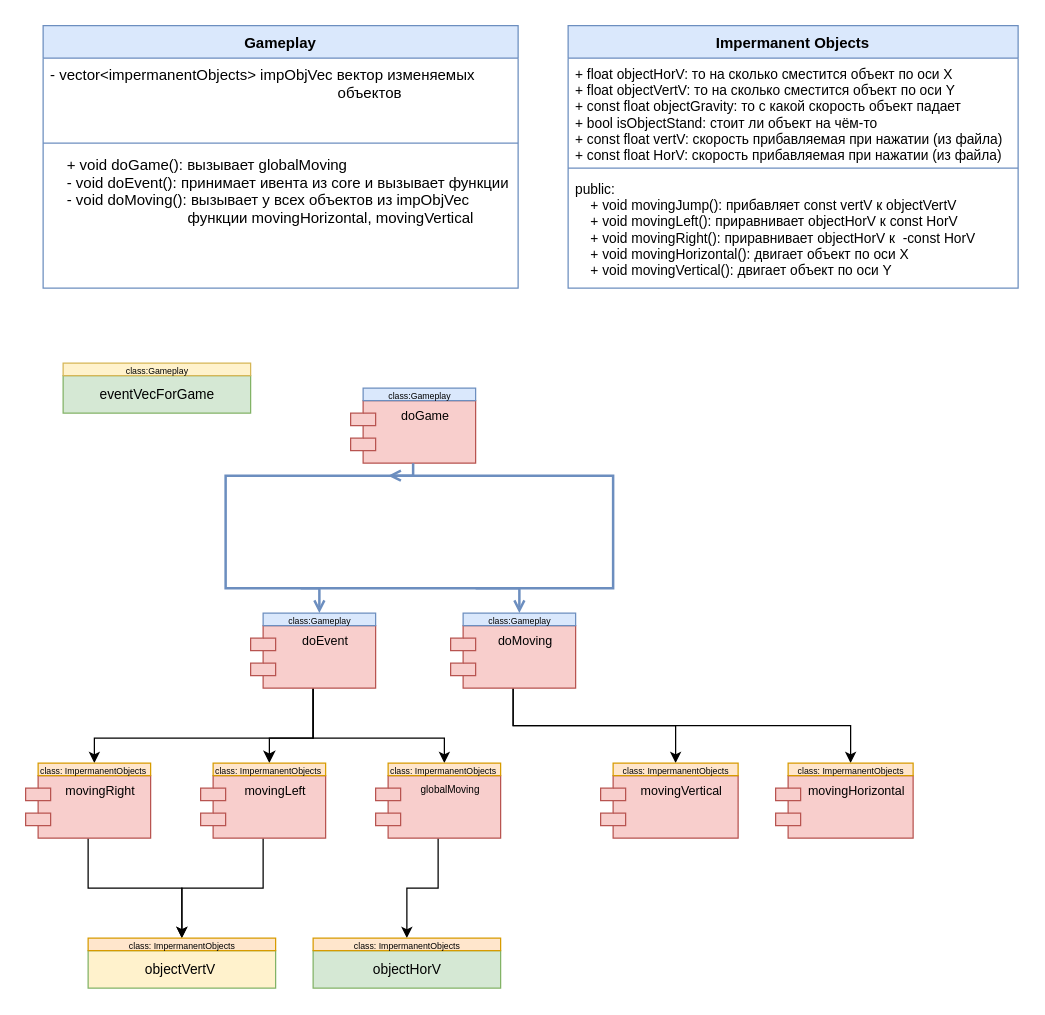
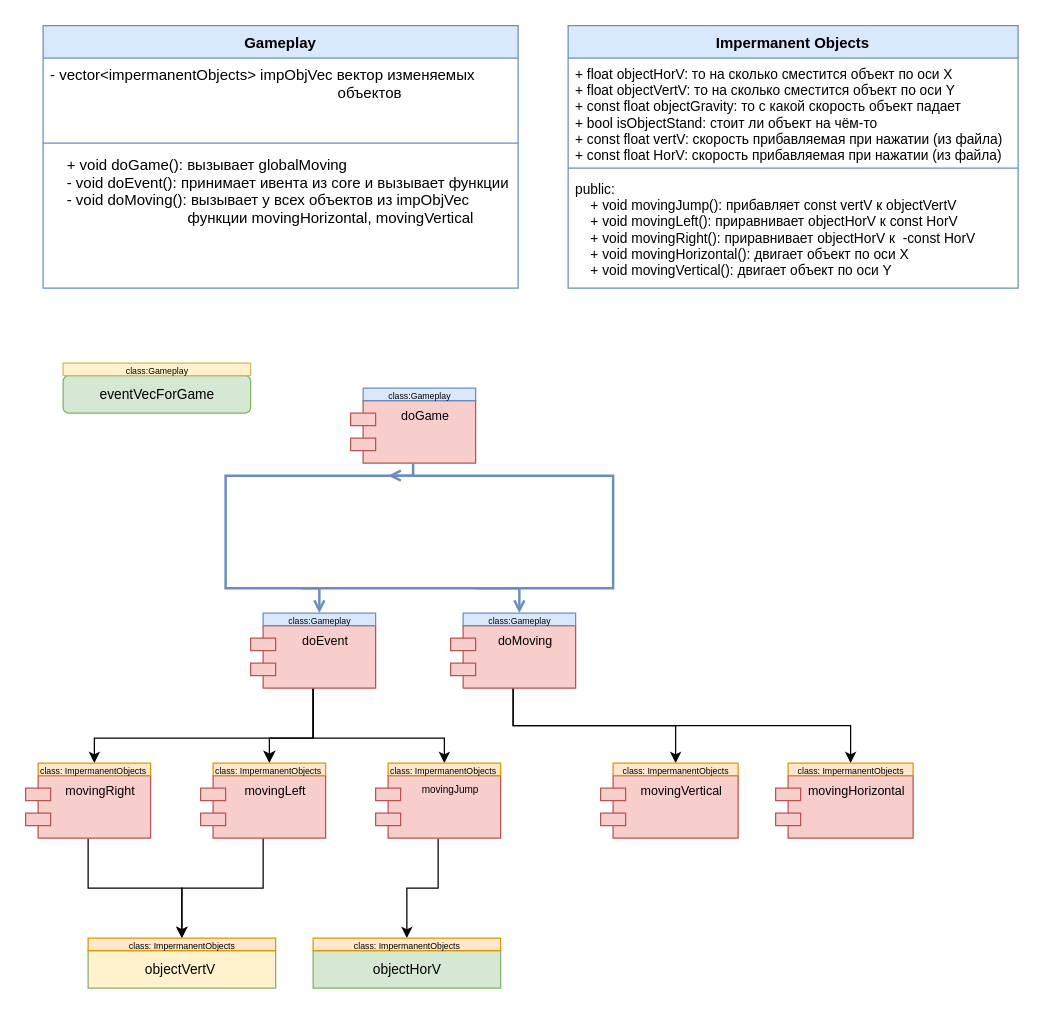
  <mxCell id="0" />
  <mxCell id="1" parent="0" />
  <mxCell id="2" value="Impermanent Objects" style="swimlane;fontStyle=1;align=center;verticalAlign=top;childLayout=stackLayout;horizontal=1;startSize=26;horizontalStack=0;resizeParent=1;resizeParentMax=0;resizeLast=0;collapsible=1;marginBottom=0;fillColor=#dae8fc;strokeColor=#6c8ebf;" parent="1" vertex="1"><mxGeometry x="454" y="20" width="360" height="210" as="geometry" /></mxCell>
  <mxCell id="3" value="+ float objectHorV: то на сколько сместится объект по оси X&#10;+ float objectVertV: то на сколько сместится объект по оси Y&#10;+ const float objectGravity: то с какой скорость объект падает &#10;+ bool isObjectStand: стоит ли объект на чём-то&#10;+ const float vertV: скорость прибавляемая при нажатии (из файла)&#10;+ const float HorV: скорость прибавляемая при нажатии (из файла)&#10;" style="text;strokeColor=none;fillColor=none;align=left;verticalAlign=top;spacingLeft=4;spacingRight=4;overflow=hidden;rotatable=0;points=[[0,0.5],[1,0.5]];portConstraint=eastwest;fontStyle=0;fontSize=11;" parent="2" vertex="1"><mxGeometry y="26" width="360" height="84" as="geometry" /></mxCell>
  <mxCell id="4" value="" style="line;strokeWidth=1;fillColor=none;align=left;verticalAlign=middle;spacingTop=-1;spacingLeft=3;spacingRight=3;rotatable=0;labelPosition=right;points=[];portConstraint=eastwest;strokeColor=inherit;" parent="2" vertex="1"><mxGeometry y="110" width="360" height="8" as="geometry" /></mxCell>
  <mxCell id="5" value="public:&#10;    + void movingJump(): прибавляет const vertV к objectVertV &#10;    + void movingLeft(): приравнивает objectHorV к const HorV&#10;    + void movingRight(): приравнивает objectHorV к  -const HorV&#10;    + void movingHorizontal(): двигает объект по оси Х&#10;    + void movingVertical(): двигает объект по оси Y" style="text;strokeColor=none;fillColor=none;align=left;verticalAlign=top;spacingLeft=4;spacingRight=4;overflow=hidden;rotatable=0;points=[[0,0.5],[1,0.5]];portConstraint=eastwest;fontColor=#000000;fontSize=11;" parent="2" vertex="1"><mxGeometry y="118" width="360" height="92" as="geometry" /></mxCell>
  <mxCell id="6" value="Gameplay" style="swimlane;fontStyle=1;align=center;verticalAlign=top;childLayout=stackLayout;horizontal=1;startSize=26;horizontalStack=0;resizeParent=1;resizeParentMax=0;resizeLast=0;collapsible=1;marginBottom=0;fillColor=#dae8fc;strokeColor=#6c8ebf;" parent="1" vertex="1"><mxGeometry x="34" y="20" width="380" height="210" as="geometry" /></mxCell>
  <mxCell id="7" value="- vector&lt;impermanentObjects&gt; impObjVec вектор изменяемых &#10;                                                                     объектов " style="text;strokeColor=none;fillColor=none;align=left;verticalAlign=top;spacingLeft=4;spacingRight=4;overflow=hidden;rotatable=0;points=[[0,0.5],[1,0.5]];portConstraint=eastwest;fontStyle=0" parent="6" vertex="1"><mxGeometry y="26" width="380" height="64" as="geometry" /></mxCell>
  <mxCell id="8" value="" style="line;strokeWidth=1;fillColor=none;align=left;verticalAlign=middle;spacingTop=-1;spacingLeft=3;spacingRight=3;rotatable=0;labelPosition=right;points=[];portConstraint=eastwest;strokeColor=inherit;" parent="6" vertex="1"><mxGeometry y="90" width="380" height="8" as="geometry" /></mxCell>
  <mxCell id="9" value="    + void doGame(): вызывает globalMoving&#10;    - void doEvent(): принимает ивента из core и вызывает функции&#10;    - void doMoving(): вызывает у всех объектов из impObjVec &#10;                                 функции movingHorizontal, movingVertical" style="text;strokeColor=none;fillColor=none;align=left;verticalAlign=top;spacingLeft=4;spacingRight=4;overflow=hidden;rotatable=0;points=[[0,0.5],[1,0.5]];portConstraint=eastwest;fontColor=#000000;" parent="6" vertex="1"><mxGeometry y="98" width="380" height="112" as="geometry" /></mxCell>
  <mxCell id="10" value="doGame" style="shape=module;align=left;spacingLeft=20;align=center;verticalAlign=top;fillColor=#f8cecc;strokeColor=#b85450;fontSize=10;" vertex="1" parent="1"><mxGeometry x="280" y="320" width="100" height="50" as="geometry" /></mxCell>
  <mxCell id="11" style="edgeStyle=orthogonalEdgeStyle;rounded=0;jumpSize=6;orthogonalLoop=1;jettySize=auto;html=1;entryX=0.5;entryY=0;entryDx=0;entryDy=0;strokeWidth=1;startSize=6;endSize=6;" edge="1" parent="1" source="14" target="33"><mxGeometry relative="1" as="geometry"><Array as="points"><mxPoint x="250" y="590" /><mxPoint x="75" y="590" /></Array></mxGeometry></mxCell>
  <mxCell id="12" style="edgeStyle=orthogonalEdgeStyle;rounded=0;jumpSize=6;orthogonalLoop=1;jettySize=auto;html=1;entryX=0.5;entryY=0;entryDx=0;entryDy=0;strokeWidth=1;startSize=7;endSize=7;" edge="1" parent="1" source="14" target="31"><mxGeometry relative="1" as="geometry"><Array as="points"><mxPoint x="250" y="590" /><mxPoint x="215" y="590" /></Array></mxGeometry></mxCell>
  <mxCell id="13" style="edgeStyle=orthogonalEdgeStyle;rounded=0;jumpSize=6;orthogonalLoop=1;jettySize=auto;html=1;strokeWidth=1;startSize=6;endSize=6;entryX=0.5;entryY=0;entryDx=0;entryDy=0;" edge="1" parent="1" source="14" target="32"><mxGeometry relative="1" as="geometry"><mxPoint x="474" y="620" as="targetPoint" /><Array as="points"><mxPoint x="250" y="590" /><mxPoint x="355" y="590" /></Array></mxGeometry></mxCell>
  <mxCell id="14" value="doEvent" style="shape=module;align=left;spacingLeft=20;align=center;verticalAlign=top;fillColor=#f8cecc;strokeColor=#b85450;fontSize=10;" vertex="1" parent="1"><mxGeometry x="200" y="500" width="100" height="50" as="geometry" /></mxCell>
  <mxCell id="15" value="" style="endArrow=open;endFill=1;endSize=6;html=1;rounded=0;entryX=0.5;entryY=0;entryDx=0;entryDy=0;exitX=0.5;exitY=1;exitDx=0;exitDy=0;fillColor=#dae8fc;strokeColor=#6c8ebf;jumpSize=8;strokeWidth=2;startSize=6;" edge="1" parent="1" source="10" target="29"><mxGeometry width="160" relative="1" as="geometry"><mxPoint x="370" y="380" as="sourcePoint" /><mxPoint x="260" y="470" as="targetPoint" /><Array as="points"><mxPoint x="330" y="380" /><mxPoint x="180" y="380" /><mxPoint x="180" y="470" /><mxPoint x="255" y="470" /></Array></mxGeometry></mxCell>
  <mxCell id="16" value="" style="endArrow=open;endFill=1;endSize=6;html=1;rounded=0;entryX=0.5;entryY=0;entryDx=0;entryDy=0;fillColor=#dae8fc;strokeColor=#6c8ebf;jumpSize=8;strokeWidth=2;startSize=6;" edge="1" parent="1" target="30"><mxGeometry width="160" relative="1" as="geometry"><mxPoint x="240" y="470" as="sourcePoint" /><mxPoint x="420" y="470" as="targetPoint" /><Array as="points"><mxPoint x="415" y="470" /></Array></mxGeometry></mxCell>
  <mxCell id="17" style="edgeStyle=orthogonalEdgeStyle;rounded=0;jumpSize=6;orthogonalLoop=1;jettySize=auto;html=1;entryX=0.5;entryY=0;entryDx=0;entryDy=0;strokeWidth=1;fontSize=11;startSize=6;endSize=6;exitX=0.5;exitY=1;exitDx=0;exitDy=0;" edge="1" parent="1" source="19" target="36"><mxGeometry relative="1" as="geometry" /></mxCell>
  <mxCell id="18" style="edgeStyle=orthogonalEdgeStyle;rounded=0;jumpSize=6;orthogonalLoop=1;jettySize=auto;html=1;entryX=0.5;entryY=0;entryDx=0;entryDy=0;strokeWidth=1;fontSize=11;startSize=6;endSize=6;" edge="1" parent="1" source="19" target="38"><mxGeometry relative="1" as="geometry"><Array as="points"><mxPoint x="410" y="580" /><mxPoint x="680" y="580" /></Array></mxGeometry></mxCell>
  <mxCell id="19" value="doMoving" style="shape=module;align=left;spacingLeft=20;align=center;verticalAlign=top;fillColor=#f8cecc;strokeColor=#b85450;fontSize=10;" vertex="1" parent="1"><mxGeometry x="360" y="500" width="100" height="50" as="geometry" /></mxCell>
  <mxCell id="20" value="" style="endArrow=open;endFill=1;endSize=6;html=1;rounded=0;fillColor=#dae8fc;strokeColor=#6c8ebf;jumpSize=7;startSize=6;strokeWidth=2;" edge="1" parent="1"><mxGeometry width="160" relative="1" as="geometry"><mxPoint x="380" y="470" as="sourcePoint" /><mxPoint x="310" y="380" as="targetPoint" /><Array as="points"><mxPoint x="490" y="470" /><mxPoint x="490" y="380" /></Array></mxGeometry></mxCell>
- <mxCell id="21" value="eventVecForGame" style="html=1;fillColor=#d5e8d4;strokeColor=#82b366;fontSize=11;" vertex="1" parent="1"><mxGeometry x="50" y="300" width="150" height="30" as="geometry" /></mxCell>
+ <mxCell id="21" value="eventVecForGame" style="html=1;fillColor=#d5e8d4;strokeColor=#82b366;fontSize=11;rounded=1;" vertex="1" parent="1"><mxGeometry x="50" y="300" width="150" height="30" as="geometry" /></mxCell>
  <mxCell id="22" style="edgeStyle=orthogonalEdgeStyle;rounded=0;jumpSize=6;orthogonalLoop=1;jettySize=auto;html=1;entryX=0.5;entryY=0;entryDx=0;entryDy=0;strokeWidth=1;fontSize=11;startSize=6;endSize=6;" edge="1" parent="1" source="23" target="40"><mxGeometry relative="1" as="geometry" /></mxCell>
  <mxCell id="23" value="movingRight" style="shape=module;align=left;spacingLeft=20;align=center;verticalAlign=top;fillColor=#f8cecc;strokeColor=#b85450;fontSize=10;" vertex="1" parent="1"><mxGeometry x="20" y="620" width="100" height="50" as="geometry" /></mxCell>
  <mxCell id="24" style="edgeStyle=orthogonalEdgeStyle;rounded=0;jumpSize=6;orthogonalLoop=1;jettySize=auto;html=1;entryX=0.5;entryY=0;entryDx=0;entryDy=0;strokeWidth=1;fontSize=11;startSize=6;endSize=6;" edge="1" parent="1" source="25" target="40"><mxGeometry relative="1" as="geometry" /></mxCell>
  <mxCell id="25" value="movingLeft" style="shape=module;align=left;spacingLeft=20;align=center;verticalAlign=top;fillColor=#f8cecc;strokeColor=#b85450;fontSize=10;" vertex="1" parent="1"><mxGeometry x="160" y="620" width="100" height="50" as="geometry" /></mxCell>
  <mxCell id="26" style="edgeStyle=orthogonalEdgeStyle;rounded=0;jumpSize=6;orthogonalLoop=1;jettySize=auto;html=1;entryX=0.5;entryY=0;entryDx=0;entryDy=0;strokeWidth=1;fontSize=11;startSize=6;endSize=6;exitX=0.5;exitY=1;exitDx=0;exitDy=0;" edge="1" parent="1" source="27" target="42"><mxGeometry relative="1" as="geometry"><Array as="points"><mxPoint x="350" y="710" /><mxPoint x="325" y="710" /></Array></mxGeometry></mxCell>
- <mxCell id="27" value="globalMoving" style="shape=module;align=left;spacingLeft=20;align=center;verticalAlign=top;fillColor=#f8cecc;strokeColor=#b85450;fontSize=8;" vertex="1" parent="1"><mxGeometry x="300" y="620" width="100" height="50" as="geometry" /></mxCell>
+ <mxCell id="27" value="movingJump" style="shape=module;align=left;spacingLeft=20;align=center;verticalAlign=top;fillColor=#f8cecc;strokeColor=#b85450;fontSize=8;" vertex="1" parent="1"><mxGeometry x="300" y="620" width="100" height="50" as="geometry" /></mxCell>
  <mxCell id="28" value="&lt;font style=&quot;font-size: 7px;&quot;&gt;class:Gameplay&lt;/font&gt;" style="html=1;verticalAlign=middle;align=center;strokeWidth=1;fillColor=#dae8fc;strokeColor=#6c8ebf;" vertex="1" parent="1"><mxGeometry x="290" y="310" width="90" height="10" as="geometry" /></mxCell>
  <mxCell id="29" value="&lt;font style=&quot;font-size: 7px;&quot;&gt;class:Gameplay&lt;/font&gt;" style="html=1;verticalAlign=middle;align=center;strokeWidth=1;fillColor=#dae8fc;strokeColor=#6c8ebf;" vertex="1" parent="1"><mxGeometry x="210" y="490" width="90" height="10" as="geometry" /></mxCell>
  <mxCell id="30" value="&lt;font style=&quot;font-size: 7px;&quot;&gt;class:Gameplay&lt;/font&gt;" style="html=1;verticalAlign=middle;align=center;strokeWidth=1;fillColor=#dae8fc;strokeColor=#6c8ebf;" vertex="1" parent="1"><mxGeometry x="370" y="490" width="90" height="10" as="geometry" /></mxCell>
  <mxCell id="31" value="&lt;span style=&quot;font-size: 7px;&quot;&gt;class: ImpermanentObjects&lt;/span&gt;" style="html=1;verticalAlign=middle;align=left;strokeWidth=1;fillColor=#ffe6cc;strokeColor=#d79b00;" vertex="1" parent="1"><mxGeometry x="170" y="610" width="90" height="10" as="geometry" /></mxCell>
  <mxCell id="32" value="&lt;span style=&quot;font-size: 7px;&quot;&gt;class: ImpermanentObjects&lt;/span&gt;" style="html=1;verticalAlign=middle;align=left;strokeWidth=1;fillColor=#ffe6cc;strokeColor=#d79b00;" vertex="1" parent="1"><mxGeometry x="310" y="610" width="90" height="10" as="geometry" /></mxCell>
  <mxCell id="33" value="&lt;span style=&quot;font-size: 7px;&quot;&gt;class: ImpermanentObjects&lt;/span&gt;" style="html=1;verticalAlign=middle;align=left;strokeWidth=1;fillColor=#ffe6cc;strokeColor=#d79b00;" vertex="1" parent="1"><mxGeometry x="30" y="610" width="90" height="10" as="geometry" /></mxCell>
  <mxCell id="34" value="&lt;font style=&quot;font-size: 7px;&quot;&gt;class:Gameplay&lt;/font&gt;" style="html=1;verticalAlign=middle;align=center;strokeWidth=1;fillColor=#fff2cc;strokeColor=#d6b656;" vertex="1" parent="1"><mxGeometry x="50" y="290" width="150" height="10" as="geometry" /></mxCell>
  <mxCell id="35" value="movingVertical" style="shape=module;align=left;spacingLeft=20;align=center;verticalAlign=top;fillColor=#f8cecc;strokeColor=#b85450;fontSize=10;" vertex="1" parent="1"><mxGeometry x="480" y="620" width="110" height="50" as="geometry" /></mxCell>
  <mxCell id="36" value="&lt;span style=&quot;font-size: 7px;&quot;&gt;class: ImpermanentObjects&lt;/span&gt;" style="html=1;verticalAlign=middle;align=center;strokeWidth=1;fillColor=#ffe6cc;strokeColor=#d79b00;" vertex="1" parent="1"><mxGeometry x="490" y="610" width="100" height="10" as="geometry" /></mxCell>
  <mxCell id="37" value="movingHorizontal" style="shape=module;align=left;spacingLeft=20;align=center;verticalAlign=top;fillColor=#f8cecc;strokeColor=#b85450;fontSize=10;" vertex="1" parent="1"><mxGeometry x="620" y="620" width="110" height="50" as="geometry" /></mxCell>
  <mxCell id="38" value="&lt;span style=&quot;font-size: 7px;&quot;&gt;class: ImpermanentObjects&lt;/span&gt;" style="html=1;verticalAlign=middle;align=center;strokeWidth=1;fillColor=#ffe6cc;strokeColor=#d79b00;" vertex="1" parent="1"><mxGeometry x="630" y="610" width="100" height="10" as="geometry" /></mxCell>
  <mxCell id="39" value="&lt;span style=&quot;text-align: left;&quot;&gt;objectVertV&amp;nbsp;&lt;/span&gt;" style="html=1;fillColor=#fff2cc;strokeColor=#82b366;fontSize=11;" vertex="1" parent="1"><mxGeometry x="70" y="760" width="150" height="30" as="geometry" /></mxCell>
  <mxCell id="40" value="&lt;span style=&quot;font-size: 7px;&quot;&gt;class: ImpermanentObjects&lt;/span&gt;" style="html=1;verticalAlign=middle;align=center;strokeWidth=1;fillColor=#ffe6cc;strokeColor=#d79b00;" vertex="1" parent="1"><mxGeometry x="70" y="750" width="150" height="10" as="geometry" /></mxCell>
  <mxCell id="41" value="&lt;span style=&quot;text-align: left;&quot;&gt;objectHorV&lt;/span&gt;" style="html=1;fillColor=#d5e8d4;strokeColor=#82b366;fontSize=11;" vertex="1" parent="1"><mxGeometry x="250" y="760" width="150" height="30" as="geometry" /></mxCell>
  <mxCell id="42" value="&lt;span style=&quot;font-size: 7px;&quot;&gt;class: ImpermanentObjects&lt;/span&gt;" style="html=1;verticalAlign=middle;align=center;strokeWidth=1;fillColor=#ffe6cc;strokeColor=#d79b00;" vertex="1" parent="1"><mxGeometry x="250" y="750" width="150" height="10" as="geometry" /></mxCell>
